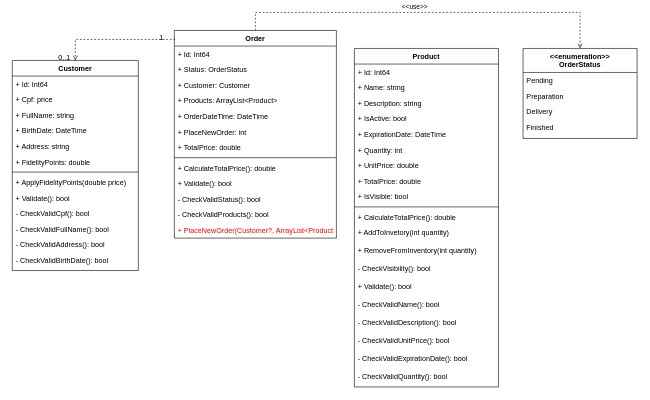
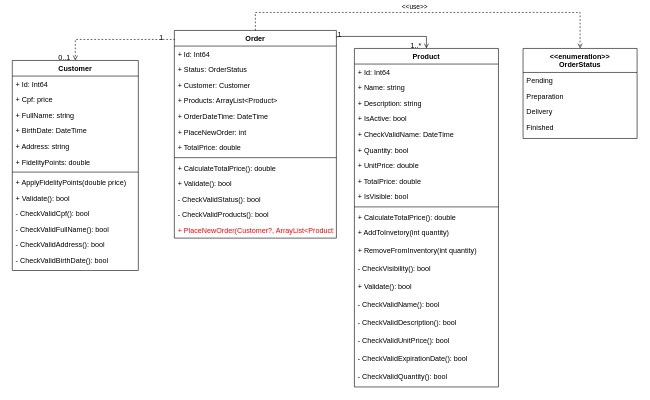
  <mxCell id="0" />
  <mxCell id="1" parent="0" />
  <mxCell id="2" value="Product" style="swimlane;fontStyle=1;align=center;verticalAlign=top;childLayout=stackLayout;horizontal=1;startSize=26;horizontalStack=0;resizeParent=1;resizeLast=0;collapsible=1;marginBottom=0;rounded=0;shadow=0;strokeWidth=1;" parent="1" vertex="1"><mxGeometry x="590" y="80" width="240" height="564" as="geometry"><mxRectangle x="230" y="140" width="160" height="26" as="alternateBounds" /></mxGeometry></mxCell>
  <mxCell id="3" value="+ Id: Int64" style="text;align=left;verticalAlign=top;spacingLeft=4;spacingRight=4;overflow=hidden;rotatable=0;points=[[0,0.5],[1,0.5]];portConstraint=eastwest;" parent="2" vertex="1"><mxGeometry y="26" width="240" height="26" as="geometry" /></mxCell>
  <mxCell id="4" value="+ Name: string" style="text;align=left;verticalAlign=top;spacingLeft=4;spacingRight=4;overflow=hidden;rotatable=0;points=[[0,0.5],[1,0.5]];portConstraint=eastwest;" parent="2" vertex="1"><mxGeometry y="52" width="240" height="26" as="geometry" /></mxCell>
  <mxCell id="5" value="+ Description: string" style="text;align=left;verticalAlign=top;spacingLeft=4;spacingRight=4;overflow=hidden;rotatable=0;points=[[0,0.5],[1,0.5]];portConstraint=eastwest;" vertex="1" parent="2"><mxGeometry y="78" width="240" height="26" as="geometry" /></mxCell>
  <mxCell id="6" value="+ IsActive: bool" style="text;align=left;verticalAlign=top;spacingLeft=4;spacingRight=4;overflow=hidden;rotatable=0;points=[[0,0.5],[1,0.5]];portConstraint=eastwest;" parent="2" vertex="1"><mxGeometry y="104" width="240" height="26" as="geometry" /></mxCell>
- <mxCell id="7" value="+ ExpirationDate: DateTime" style="text;align=left;verticalAlign=top;spacingLeft=4;spacingRight=4;overflow=hidden;rotatable=0;points=[[0,0.5],[1,0.5]];portConstraint=eastwest;rounded=0;shadow=0;html=0;" vertex="1" parent="2"><mxGeometry y="130" width="240" height="26" as="geometry" /></mxCell>
- <mxCell id="8" value="+ Quantity: int" style="text;align=left;verticalAlign=top;spacingLeft=4;spacingRight=4;overflow=hidden;rotatable=0;points=[[0,0.5],[1,0.5]];portConstraint=eastwest;rounded=0;shadow=0;html=0;" parent="2" vertex="1"><mxGeometry y="156" width="240" height="26" as="geometry" /></mxCell>
+ <mxCell id="7" value="+ CheckValidName: DateTime" style="text;align=left;verticalAlign=top;spacingLeft=4;spacingRight=4;overflow=hidden;rotatable=0;points=[[0,0.5],[1,0.5]];portConstraint=eastwest;rounded=0;shadow=0;html=0;" vertex="1" parent="2"><mxGeometry y="130" width="240" height="26" as="geometry" /></mxCell>
+ <mxCell id="8" value="+ Quantity: bool" style="text;align=left;verticalAlign=top;spacingLeft=4;spacingRight=4;overflow=hidden;rotatable=0;points=[[0,0.5],[1,0.5]];portConstraint=eastwest;rounded=0;shadow=0;html=0;" parent="2" vertex="1"><mxGeometry y="156" width="240" height="26" as="geometry" /></mxCell>
  <mxCell id="9" value="+ UnitPrice: double" style="text;align=left;verticalAlign=top;spacingLeft=4;spacingRight=4;overflow=hidden;rotatable=0;points=[[0,0.5],[1,0.5]];portConstraint=eastwest;rounded=0;shadow=0;html=0;" parent="2" vertex="1"><mxGeometry y="182" width="240" height="26" as="geometry" /></mxCell>
  <mxCell id="10" value="+ TotalPrice: double" style="text;align=left;verticalAlign=top;spacingLeft=4;spacingRight=4;overflow=hidden;rotatable=0;points=[[0,0.5],[1,0.5]];portConstraint=eastwest;rounded=0;shadow=0;html=0;" parent="2" vertex="1"><mxGeometry y="208" width="240" height="26" as="geometry" /></mxCell>
  <mxCell id="11" value="+ IsVisible: bool" style="text;align=left;verticalAlign=top;spacingLeft=4;spacingRight=4;overflow=hidden;rotatable=0;points=[[0,0.5],[1,0.5]];portConstraint=eastwest;" vertex="1" parent="2"><mxGeometry y="234" width="240" height="26" as="geometry" /></mxCell>
  <mxCell id="12" value="" style="line;html=1;strokeWidth=1;align=left;verticalAlign=middle;spacingTop=-1;spacingLeft=3;spacingRight=3;rotatable=0;labelPosition=right;points=[];portConstraint=eastwest;" parent="2" vertex="1"><mxGeometry y="260" width="240" height="8" as="geometry" /></mxCell>
  <mxCell id="13" value="+ CalculateTotalPrice(): double" style="text;align=left;verticalAlign=top;spacingLeft=4;spacingRight=4;overflow=hidden;rotatable=0;points=[[0,0.5],[1,0.5]];portConstraint=eastwest;" parent="2" vertex="1"><mxGeometry y="268" width="240" height="26" as="geometry" /></mxCell>
  <mxCell id="14" value="+ AddToInvetory(int quantity)" style="text;align=left;verticalAlign=top;spacingLeft=4;spacingRight=4;overflow=hidden;rotatable=0;points=[[0,0.5],[1,0.5]];portConstraint=eastwest;" vertex="1" parent="2"><mxGeometry y="294" width="240" height="30" as="geometry" /></mxCell>
  <mxCell id="15" value="+ RemoveFromInventory(int quantity)" style="text;align=left;verticalAlign=top;spacingLeft=4;spacingRight=4;overflow=hidden;rotatable=0;points=[[0,0.5],[1,0.5]];portConstraint=eastwest;" vertex="1" parent="2"><mxGeometry y="324" width="240" height="30" as="geometry" /></mxCell>
  <mxCell id="16" value="- CheckVisibility(): bool" style="text;align=left;verticalAlign=top;spacingLeft=4;spacingRight=4;overflow=hidden;rotatable=0;points=[[0,0.5],[1,0.5]];portConstraint=eastwest;" vertex="1" parent="2"><mxGeometry y="354" width="240" height="30" as="geometry" /></mxCell>
  <mxCell id="17" value="+ Validate(): bool" style="text;align=left;verticalAlign=top;spacingLeft=4;spacingRight=4;overflow=hidden;rotatable=0;points=[[0,0.5],[1,0.5]];portConstraint=eastwest;" vertex="1" parent="2"><mxGeometry y="384" width="240" height="30" as="geometry" /></mxCell>
  <mxCell id="18" value="- CheckValidName(): bool" style="text;align=left;verticalAlign=top;spacingLeft=4;spacingRight=4;overflow=hidden;rotatable=0;points=[[0,0.5],[1,0.5]];portConstraint=eastwest;" vertex="1" parent="2"><mxGeometry y="414" width="240" height="30" as="geometry" /></mxCell>
  <mxCell id="19" value="- CheckValidDescription(): bool" style="text;align=left;verticalAlign=top;spacingLeft=4;spacingRight=4;overflow=hidden;rotatable=0;points=[[0,0.5],[1,0.5]];portConstraint=eastwest;" vertex="1" parent="2"><mxGeometry y="444" width="240" height="30" as="geometry" /></mxCell>
  <mxCell id="20" value="- CheckValidUnitPrice(): bool" style="text;align=left;verticalAlign=top;spacingLeft=4;spacingRight=4;overflow=hidden;rotatable=0;points=[[0,0.5],[1,0.5]];portConstraint=eastwest;" vertex="1" parent="2"><mxGeometry y="474" width="240" height="30" as="geometry" /></mxCell>
  <mxCell id="21" value="- CheckValidExpirationDate(): bool" style="text;align=left;verticalAlign=top;spacingLeft=4;spacingRight=4;overflow=hidden;rotatable=0;points=[[0,0.5],[1,0.5]];portConstraint=eastwest;" vertex="1" parent="2"><mxGeometry y="504" width="240" height="30" as="geometry" /></mxCell>
  <mxCell id="22" value="- CheckValidQuantity(): bool" style="text;align=left;verticalAlign=top;spacingLeft=4;spacingRight=4;overflow=hidden;rotatable=0;points=[[0,0.5],[1,0.5]];portConstraint=eastwest;" vertex="1" parent="2"><mxGeometry y="534" width="240" height="30" as="geometry" /></mxCell>
  <mxCell id="23" value="Order" style="swimlane;fontStyle=1;align=center;verticalAlign=top;childLayout=stackLayout;horizontal=1;startSize=26;horizontalStack=0;resizeParent=1;resizeLast=0;collapsible=1;marginBottom=0;rounded=0;shadow=0;strokeWidth=1;" parent="1" vertex="1"><mxGeometry x="290" y="50" width="270" height="346" as="geometry"><mxRectangle x="230" y="140" width="160" height="26" as="alternateBounds" /></mxGeometry></mxCell>
  <mxCell id="24" value="+ Id: Int64" style="text;align=left;verticalAlign=top;spacingLeft=4;spacingRight=4;overflow=hidden;rotatable=0;points=[[0,0.5],[1,0.5]];portConstraint=eastwest;" parent="23" vertex="1"><mxGeometry y="26" width="270" height="26" as="geometry" /></mxCell>
  <mxCell id="25" value="+ Status: OrderStatus" style="text;align=left;verticalAlign=top;spacingLeft=4;spacingRight=4;overflow=hidden;rotatable=0;points=[[0,0.5],[1,0.5]];portConstraint=eastwest;" vertex="1" parent="23"><mxGeometry y="52" width="270" height="26" as="geometry" /></mxCell>
  <mxCell id="26" value="+ Customer: Customer" style="text;align=left;verticalAlign=top;spacingLeft=4;spacingRight=4;overflow=hidden;rotatable=0;points=[[0,0.5],[1,0.5]];portConstraint=eastwest;rounded=0;shadow=0;html=0;" parent="23" vertex="1"><mxGeometry y="78" width="270" height="26" as="geometry" /></mxCell>
  <mxCell id="27" value="+ Products: ArrayList&lt;Product&gt;" style="text;align=left;verticalAlign=top;spacingLeft=4;spacingRight=4;overflow=hidden;rotatable=0;points=[[0,0.5],[1,0.5]];portConstraint=eastwest;rounded=0;shadow=0;html=0;" parent="23" vertex="1"><mxGeometry y="104" width="270" height="26" as="geometry" /></mxCell>
  <mxCell id="28" value="+ OrderDateTime: DateTime" style="text;align=left;verticalAlign=top;spacingLeft=4;spacingRight=4;overflow=hidden;rotatable=0;points=[[0,0.5],[1,0.5]];portConstraint=eastwest;rounded=0;shadow=0;html=0;" parent="23" vertex="1"><mxGeometry y="130" width="270" height="26" as="geometry" /></mxCell>
  <mxCell id="29" value="+ PlaceNewOrder: int" style="text;align=left;verticalAlign=top;spacingLeft=4;spacingRight=4;overflow=hidden;rotatable=0;points=[[0,0.5],[1,0.5]];portConstraint=eastwest;rounded=0;shadow=0;html=0;" parent="23" vertex="1"><mxGeometry y="156" width="270" height="26" as="geometry" /></mxCell>
  <mxCell id="30" value="+ TotalPrice: double" style="text;align=left;verticalAlign=top;spacingLeft=4;spacingRight=4;overflow=hidden;rotatable=0;points=[[0,0.5],[1,0.5]];portConstraint=eastwest;rounded=0;shadow=0;html=0;" parent="23" vertex="1"><mxGeometry y="182" width="270" height="26" as="geometry" /></mxCell>
  <mxCell id="31" value="" style="line;html=1;strokeWidth=1;align=left;verticalAlign=middle;spacingTop=-1;spacingLeft=3;spacingRight=3;rotatable=0;labelPosition=right;points=[];portConstraint=eastwest;" parent="23" vertex="1"><mxGeometry y="208" width="270" height="8" as="geometry" /></mxCell>
  <mxCell id="32" value="+ CalculateTotalPrice(): double" style="text;align=left;verticalAlign=top;spacingLeft=4;spacingRight=4;overflow=hidden;rotatable=0;points=[[0,0.5],[1,0.5]];portConstraint=eastwest;" parent="23" vertex="1"><mxGeometry y="216" width="270" height="26" as="geometry" /></mxCell>
  <mxCell id="33" value="+ Validate(): bool" style="text;align=left;verticalAlign=top;spacingLeft=4;spacingRight=4;overflow=hidden;rotatable=0;points=[[0,0.5],[1,0.5]];portConstraint=eastwest;" parent="23" vertex="1"><mxGeometry y="242" width="270" height="26" as="geometry" /></mxCell>
  <mxCell id="34" value="- CheckValidStatus(): bool" style="text;align=left;verticalAlign=top;spacingLeft=4;spacingRight=4;overflow=hidden;rotatable=0;points=[[0,0.5],[1,0.5]];portConstraint=eastwest;" parent="23" vertex="1"><mxGeometry y="268" width="270" height="26" as="geometry" /></mxCell>
  <mxCell id="35" value="- CheckValidProducts(): bool" style="text;align=left;verticalAlign=top;spacingLeft=4;spacingRight=4;overflow=hidden;rotatable=0;points=[[0,0.5],[1,0.5]];portConstraint=eastwest;" vertex="1" parent="23"><mxGeometry y="294" width="270" height="26" as="geometry" /></mxCell>
  <mxCell id="36" value="+ PlaceNewOrder(Customer?, ArrayList&lt;Product&gt;): Order" style="text;align=left;verticalAlign=top;spacingLeft=4;spacingRight=4;overflow=hidden;rotatable=0;points=[[0,0.5],[1,0.5]];portConstraint=eastwest;fontStyle=0;fontColor=#FF0000;" parent="23" vertex="1"><mxGeometry y="320" width="270" height="26" as="geometry" /></mxCell>
+ <mxCell id="37" value="" style="endArrow=open;shadow=0;strokeWidth=1;rounded=0;endFill=1;edgeStyle=elbowEdgeStyle;elbow=vertical;exitX=1.002;exitY=0.035;exitDx=0;exitDy=0;exitPerimeter=0;entryX=0.5;entryY=0;entryDx=0;entryDy=0;" parent="1" source="23" target="2" edge="1"><mxGeometry x="0.5" y="41" relative="1" as="geometry"><mxPoint x="460" y="70" as="sourcePoint" /><mxPoint x="630" y="60" as="targetPoint" /><mxPoint x="-40" y="32" as="offset" /><Array as="points"><mxPoint x="560" y="60" /></Array></mxGeometry></mxCell>
+ <mxCell id="38" value="1" style="resizable=0;align=left;verticalAlign=bottom;labelBackgroundColor=none;fontSize=12;" parent="37" connectable="0" vertex="1"><mxGeometry x="-1" relative="1" as="geometry"><mxPoint y="4" as="offset" /></mxGeometry></mxCell>
+ <mxCell id="39" value="1..*" style="resizable=0;align=right;verticalAlign=bottom;labelBackgroundColor=none;fontSize=12;" parent="37" connectable="0" vertex="1"><mxGeometry x="1" relative="1" as="geometry"><mxPoint x="-7" y="4" as="offset" /></mxGeometry></mxCell>
  <mxCell id="40" value="Customer" style="swimlane;fontStyle=1;align=center;verticalAlign=top;childLayout=stackLayout;horizontal=1;startSize=26;horizontalStack=0;resizeParent=1;resizeLast=0;collapsible=1;marginBottom=0;rounded=0;shadow=0;strokeWidth=1;" parent="1" vertex="1"><mxGeometry x="20" y="100" width="210" height="350" as="geometry"><mxRectangle x="230" y="140" width="160" height="26" as="alternateBounds" /></mxGeometry></mxCell>
  <mxCell id="41" value="+ Id: Int64" style="text;align=left;verticalAlign=top;spacingLeft=4;spacingRight=4;overflow=hidden;rotatable=0;points=[[0,0.5],[1,0.5]];portConstraint=eastwest;" parent="40" vertex="1"><mxGeometry y="26" width="210" height="26" as="geometry" /></mxCell>
  <mxCell id="42" value="+ Cpf: price" style="text;align=left;verticalAlign=top;spacingLeft=4;spacingRight=4;overflow=hidden;rotatable=0;points=[[0,0.5],[1,0.5]];portConstraint=eastwest;rounded=0;shadow=0;html=0;" parent="40" vertex="1"><mxGeometry y="52" width="210" height="26" as="geometry" /></mxCell>
  <mxCell id="43" value="+ FullName: string" style="text;align=left;verticalAlign=top;spacingLeft=4;spacingRight=4;overflow=hidden;rotatable=0;points=[[0,0.5],[1,0.5]];portConstraint=eastwest;" vertex="1" parent="40"><mxGeometry y="78" width="210" height="26" as="geometry" /></mxCell>
  <mxCell id="44" value="+ BirthDate: DateTime" style="text;align=left;verticalAlign=top;spacingLeft=4;spacingRight=4;overflow=hidden;rotatable=0;points=[[0,0.5],[1,0.5]];portConstraint=eastwest;rounded=0;shadow=0;html=0;" parent="40" vertex="1"><mxGeometry y="104" width="210" height="26" as="geometry" /></mxCell>
  <mxCell id="45" value="+ Address: string" style="text;align=left;verticalAlign=top;spacingLeft=4;spacingRight=4;overflow=hidden;rotatable=0;points=[[0,0.5],[1,0.5]];portConstraint=eastwest;rounded=0;shadow=0;html=0;" parent="40" vertex="1"><mxGeometry y="130" width="210" height="26" as="geometry" /></mxCell>
  <mxCell id="46" value="+ FidelityPoints: double" style="text;align=left;verticalAlign=top;spacingLeft=4;spacingRight=4;overflow=hidden;rotatable=0;points=[[0,0.5],[1,0.5]];portConstraint=eastwest;rounded=0;shadow=0;html=0;" parent="40" vertex="1"><mxGeometry y="156" width="210" height="26" as="geometry" /></mxCell>
  <mxCell id="47" value="" style="line;html=1;strokeWidth=1;align=left;verticalAlign=middle;spacingTop=-1;spacingLeft=3;spacingRight=3;rotatable=0;labelPosition=right;points=[];portConstraint=eastwest;" parent="40" vertex="1"><mxGeometry y="182" width="210" height="8" as="geometry" /></mxCell>
  <mxCell id="48" value="+ ApplyFidelityPoints(double price)" style="text;align=left;verticalAlign=top;spacingLeft=4;spacingRight=4;overflow=hidden;rotatable=0;points=[[0,0.5],[1,0.5]];portConstraint=eastwest;rounded=0;shadow=0;html=0;" parent="40" vertex="1"><mxGeometry y="190" width="210" height="26" as="geometry" /></mxCell>
  <mxCell id="49" value="+ Validate(): bool" style="text;align=left;verticalAlign=top;spacingLeft=4;spacingRight=4;overflow=hidden;rotatable=0;points=[[0,0.5],[1,0.5]];portConstraint=eastwest;rounded=0;shadow=0;html=0;" parent="40" vertex="1"><mxGeometry y="216" width="210" height="26" as="geometry" /></mxCell>
  <mxCell id="50" value="- CheckValidCpf(): bool" style="text;align=left;verticalAlign=top;spacingLeft=4;spacingRight=4;overflow=hidden;rotatable=0;points=[[0,0.5],[1,0.5]];portConstraint=eastwest;rounded=0;shadow=0;html=0;" vertex="1" parent="40"><mxGeometry y="242" width="210" height="26" as="geometry" /></mxCell>
  <mxCell id="51" value="- CheckValidFullName(): bool" style="text;align=left;verticalAlign=top;spacingLeft=4;spacingRight=4;overflow=hidden;rotatable=0;points=[[0,0.5],[1,0.5]];portConstraint=eastwest;rounded=0;shadow=0;html=0;" vertex="1" parent="40"><mxGeometry y="268" width="210" height="26" as="geometry" /></mxCell>
  <mxCell id="52" value="- CheckValidAddress(): bool" style="text;align=left;verticalAlign=top;spacingLeft=4;spacingRight=4;overflow=hidden;rotatable=0;points=[[0,0.5],[1,0.5]];portConstraint=eastwest;rounded=0;shadow=0;html=0;" vertex="1" parent="40"><mxGeometry y="294" width="210" height="26" as="geometry" /></mxCell>
  <mxCell id="53" value="- CheckValidBirthDate(): bool" style="text;align=left;verticalAlign=top;spacingLeft=4;spacingRight=4;overflow=hidden;rotatable=0;points=[[0,0.5],[1,0.5]];portConstraint=eastwest;rounded=0;shadow=0;html=0;" vertex="1" parent="40"><mxGeometry y="320" width="210" height="26" as="geometry" /></mxCell>
  <mxCell id="54" value="" style="endArrow=open;shadow=0;strokeWidth=1;rounded=0;endFill=1;edgeStyle=elbowEdgeStyle;elbow=vertical;entryX=0.5;entryY=0;entryDx=0;entryDy=0;exitX=0.001;exitY=0.047;exitDx=0;exitDy=0;exitPerimeter=0;dashed=1;" parent="1" source="23" target="40" edge="1"><mxGeometry x="0.5" y="41" relative="1" as="geometry"><mxPoint x="200" y="80" as="sourcePoint" /><mxPoint x="690" y="110" as="targetPoint" /><mxPoint x="-40" y="32" as="offset" /><Array as="points"><mxPoint x="260" y="65" /></Array></mxGeometry></mxCell>
  <mxCell id="55" value="1" style="resizable=0;align=left;verticalAlign=bottom;labelBackgroundColor=none;fontSize=12;" parent="54" connectable="0" vertex="1"><mxGeometry x="-1" relative="1" as="geometry"><mxPoint x="-27" y="4" as="offset" /></mxGeometry></mxCell>
  <mxCell id="56" value="0..1" style="resizable=0;align=right;verticalAlign=bottom;labelBackgroundColor=none;fontSize=12;" parent="54" connectable="0" vertex="1"><mxGeometry x="1" relative="1" as="geometry"><mxPoint x="-7" y="4" as="offset" /></mxGeometry></mxCell>
  <mxCell id="57" value="&lt;&lt;enumeration&gt;&gt;&#10;OrderStatus&#10;" style="swimlane;fontStyle=1;align=center;verticalAlign=top;childLayout=stackLayout;horizontal=1;startSize=40;horizontalStack=0;resizeParent=1;resizeLast=0;collapsible=1;marginBottom=0;rounded=0;shadow=0;strokeWidth=1;" vertex="1" parent="1"><mxGeometry x="871" y="80" width="190" height="150" as="geometry"><mxRectangle x="230" y="140" width="160" height="26" as="alternateBounds" /></mxGeometry></mxCell>
  <mxCell id="58" value="Pending" style="text;align=left;verticalAlign=top;spacingLeft=4;spacingRight=4;overflow=hidden;rotatable=0;points=[[0,0.5],[1,0.5]];portConstraint=eastwest;" vertex="1" parent="57"><mxGeometry y="40" width="190" height="26" as="geometry" /></mxCell>
  <mxCell id="59" value="Preparation" style="text;align=left;verticalAlign=top;spacingLeft=4;spacingRight=4;overflow=hidden;rotatable=0;points=[[0,0.5],[1,0.5]];portConstraint=eastwest;rounded=0;shadow=0;html=0;" vertex="1" parent="57"><mxGeometry y="66" width="190" height="26" as="geometry" /></mxCell>
  <mxCell id="60" value="Delivery" style="text;align=left;verticalAlign=top;spacingLeft=4;spacingRight=4;overflow=hidden;rotatable=0;points=[[0,0.5],[1,0.5]];portConstraint=eastwest;rounded=0;shadow=0;html=0;" vertex="1" parent="57"><mxGeometry y="92" width="190" height="26" as="geometry" /></mxCell>
  <mxCell id="61" value="Finished" style="text;align=left;verticalAlign=top;spacingLeft=4;spacingRight=4;overflow=hidden;rotatable=0;points=[[0,0.5],[1,0.5]];portConstraint=eastwest;rounded=0;shadow=0;html=0;" vertex="1" parent="57"><mxGeometry y="118" width="190" height="26" as="geometry" /></mxCell>
  <mxCell id="62" value="&lt;&lt;use&gt;&gt;" style="endArrow=open;shadow=0;strokeWidth=1;rounded=0;endFill=1;edgeStyle=elbowEdgeStyle;elbow=vertical;exitX=0.5;exitY=0;exitDx=0;exitDy=0;entryX=0.5;entryY=0;entryDx=0;entryDy=0;dashed=1;" edge="1" parent="1" source="23" target="57"><mxGeometry x="-0.061" y="10" relative="1" as="geometry"><mxPoint x="440" y="20.29" as="sourcePoint" /><mxPoint x="629.62" y="40" as="targetPoint" /><mxPoint as="offset" /><Array as="points"><mxPoint x="519.62" y="20" /></Array></mxGeometry></mxCell>
